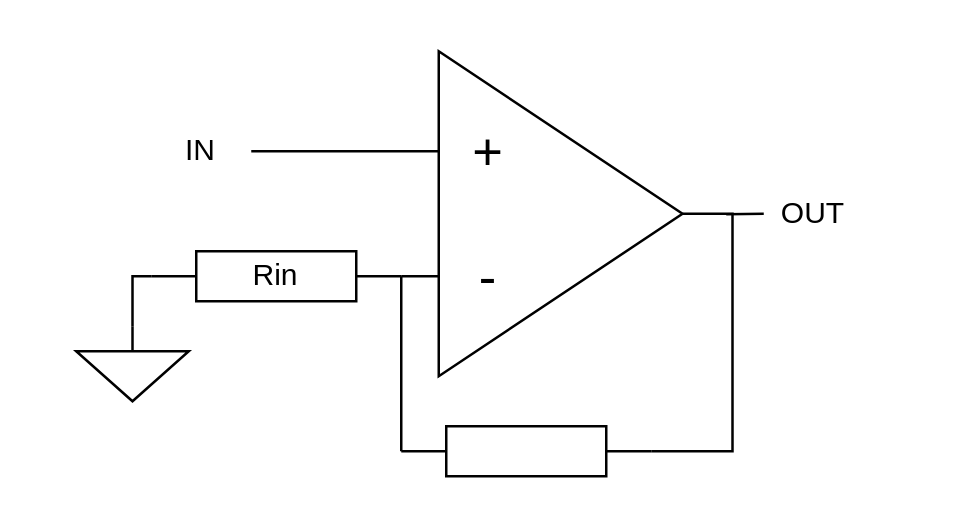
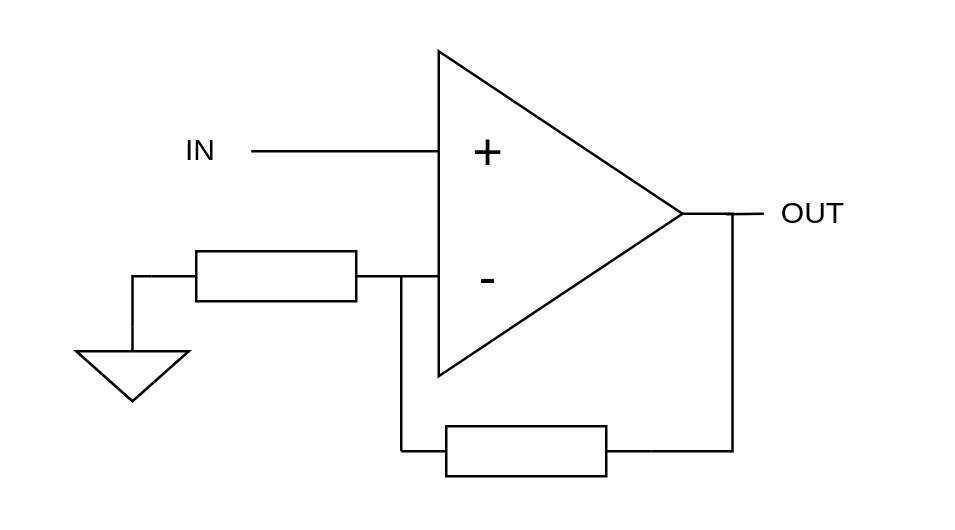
  <mxCell id="0" />
  <mxCell id="1" parent="0" />
  <mxCell id="2" value="" style="group" vertex="1" connectable="0" parent="1"><mxGeometry x="20" y="20" width="340" height="170" as="geometry" /></mxCell>
  <mxCell id="3" value="" style="triangle;whiteSpace=wrap;html=1;" vertex="1" parent="2"><mxGeometry x="155" width="97.5" height="130" as="geometry" /></mxCell>
  <mxCell id="4" style="edgeStyle=orthogonalEdgeStyle;rounded=0;orthogonalLoop=1;jettySize=auto;html=1;exitX=0;exitY=0.5;exitDx=0;exitDy=0;entryX=1;entryY=0.5;entryDx=0;entryDy=0;endArrow=none;endFill=0;" edge="1" parent="2" source="5" target="10"><mxGeometry relative="1" as="geometry" /></mxCell>
  <mxCell id="5" value="&lt;font style=&quot;font-size: 21px;&quot;&gt;+&lt;/font&gt;" style="text;html=1;whiteSpace=wrap;strokeColor=none;fillColor=none;align=center;verticalAlign=middle;rounded=0;" vertex="1" parent="2"><mxGeometry x="155" y="30" width="40" height="20" as="geometry" /></mxCell>
  <mxCell id="6" style="edgeStyle=none;rounded=0;orthogonalLoop=1;jettySize=auto;html=1;exitX=0;exitY=0.5;exitDx=0;exitDy=0;endArrow=none;endFill=0;" edge="1" parent="2" source="7"><mxGeometry relative="1" as="geometry"><mxPoint x="140" y="90" as="targetPoint" /></mxGeometry></mxCell>
  <mxCell id="7" value="&lt;font style=&quot;font-size: 21px;&quot;&gt;-&lt;/font&gt;" style="text;html=1;whiteSpace=wrap;strokeColor=none;fillColor=none;align=center;verticalAlign=middle;rounded=0;" vertex="1" parent="2"><mxGeometry x="155" y="80" width="40" height="20" as="geometry" /></mxCell>
  <mxCell id="8" style="edgeStyle=none;rounded=0;orthogonalLoop=1;jettySize=auto;html=1;exitX=0;exitY=0.5;exitDx=0;exitDy=0;endArrow=none;endFill=0;" edge="1" parent="2" source="9"><mxGeometry relative="1" as="geometry"><mxPoint x="270" y="65.2" as="targetPoint" /></mxGeometry></mxCell>
  <mxCell id="9" value="OUT" style="text;html=1;whiteSpace=wrap;strokeColor=none;fillColor=none;align=center;verticalAlign=middle;rounded=0;" vertex="1" parent="2"><mxGeometry x="285" y="55" width="40" height="20" as="geometry" /></mxCell>
  <mxCell id="10" value="IN" style="text;html=1;whiteSpace=wrap;strokeColor=none;fillColor=none;align=center;verticalAlign=middle;rounded=0;" vertex="1" parent="2"><mxGeometry x="40" y="30" width="40" height="20" as="geometry" /></mxCell>
  <mxCell id="11" value="" style="pointerEvents=1;verticalLabelPosition=bottom;shadow=0;dashed=0;align=center;html=1;verticalAlign=top;shape=mxgraph.electrical.signal_sources.signal_ground;" vertex="1" parent="2"><mxGeometry x="10" y="110" width="45" height="30" as="geometry" /></mxCell>
  <mxCell id="12" value="" style="group" vertex="1" connectable="0" parent="2"><mxGeometry x="40" y="80" width="100" height="20" as="geometry" /></mxCell>
  <mxCell id="13" value="" style="pointerEvents=1;verticalLabelPosition=bottom;shadow=0;dashed=0;align=center;html=1;verticalAlign=top;shape=mxgraph.electrical.resistors.resistor_1;" vertex="1" parent="12"><mxGeometry width="100" height="20" as="geometry" /></mxCell>
- <mxCell id="14" value="Rin" style="text;html=1;whiteSpace=wrap;strokeColor=none;fillColor=none;align=center;verticalAlign=middle;rounded=0;" vertex="1" parent="12"><mxGeometry x="30" width="40" height="20" as="geometry" /></mxCell>
  <mxCell id="15" value="" style="group" vertex="1" connectable="0" parent="2"><mxGeometry x="140" y="150" width="100" height="20" as="geometry" /></mxCell>
  <mxCell id="16" value="" style="pointerEvents=1;verticalLabelPosition=bottom;shadow=0;dashed=0;align=center;html=1;verticalAlign=top;shape=mxgraph.electrical.resistors.resistor_1;" vertex="1" parent="15"><mxGeometry width="100" height="20" as="geometry" /></mxCell>
  <mxCell id="17" style="edgeStyle=none;rounded=0;orthogonalLoop=1;jettySize=auto;html=1;exitX=0;exitY=0.5;exitDx=0;exitDy=0;exitPerimeter=0;endArrow=none;endFill=0;" edge="1" parent="2" source="16"><mxGeometry relative="1" as="geometry"><mxPoint x="140" y="90" as="targetPoint" /></mxGeometry></mxCell>
  <mxCell id="18" style="edgeStyle=orthogonalEdgeStyle;rounded=0;orthogonalLoop=1;jettySize=auto;html=1;exitX=1;exitY=0.5;exitDx=0;exitDy=0;exitPerimeter=0;entryX=1;entryY=0.5;entryDx=0;entryDy=0;endArrow=none;endFill=0;" edge="1" parent="2" source="16" target="3"><mxGeometry relative="1" as="geometry" /></mxCell>
  <mxCell id="19" style="edgeStyle=orthogonalEdgeStyle;rounded=0;orthogonalLoop=1;jettySize=auto;html=1;exitX=0;exitY=0.5;exitDx=0;exitDy=0;exitPerimeter=0;entryX=0.5;entryY=0;entryDx=0;entryDy=0;entryPerimeter=0;endArrow=none;endFill=0;" edge="1" parent="2" source="13" target="11"><mxGeometry relative="1" as="geometry" /></mxCell>
